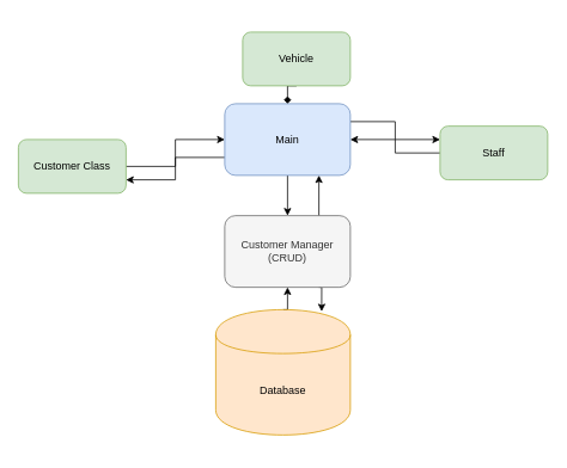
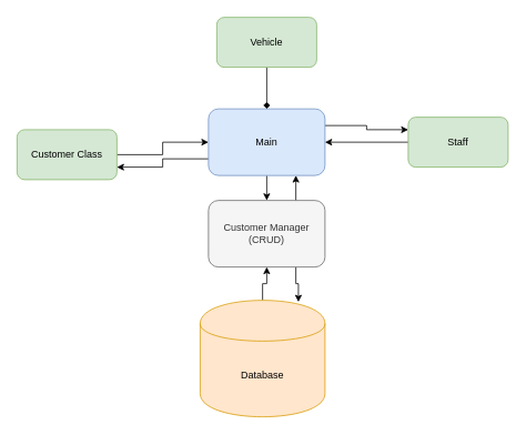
  <mxCell id="0" />
  <mxCell id="1" parent="0" />
  <mxCell id="2" style="edgeStyle=orthogonalEdgeStyle;rounded=0;orthogonalLoop=1;jettySize=auto;html=1;exitX=0.5;exitY=0;exitDx=0;exitDy=0;entryX=0.5;entryY=1;entryDx=0;entryDy=0;" edge="1" parent="1" source="3" target="6"><mxGeometry relative="1" as="geometry" /></mxCell>
- <mxCell id="3" value="Database" style="shape=cylinder;whiteSpace=wrap;html=1;boundedLbl=1;backgroundOutline=1;fillColor=#ffe6cc;strokeColor=#d79b00;" vertex="1" parent="1"><mxGeometry x="240" y="345" width="150" height="140" as="geometry" /></mxCell>
+ <mxCell id="3" value="Database" style="shape=cylinder;whiteSpace=wrap;html=1;boundedLbl=1;backgroundOutline=1;fillColor=#ffe6cc;strokeColor=#d79b00;" vertex="1" parent="1"><mxGeometry x="240" y="360" width="150" height="140" as="geometry" /></mxCell>
  <mxCell id="4" style="edgeStyle=orthogonalEdgeStyle;rounded=0;orthogonalLoop=1;jettySize=auto;html=1;exitX=0.75;exitY=0;exitDx=0;exitDy=0;entryX=0.75;entryY=1;entryDx=0;entryDy=0;" edge="1" parent="1" source="6" target="12"><mxGeometry relative="1" as="geometry" /></mxCell>
  <mxCell id="5" style="edgeStyle=orthogonalEdgeStyle;rounded=0;orthogonalLoop=1;jettySize=auto;html=1;exitX=0.75;exitY=1;exitDx=0;exitDy=0;entryX=0.787;entryY=0.014;entryDx=0;entryDy=0;entryPerimeter=0;" edge="1" parent="1" source="6" target="3"><mxGeometry relative="1" as="geometry" /></mxCell>
  <mxCell id="6" value="Customer Manager&lt;br&gt;(CRUD)" style="rounded=1;whiteSpace=wrap;html=1;fillColor=#f5f5f5;strokeColor=#666666;fontColor=#333333;" vertex="1" parent="1"><mxGeometry x="250" y="240" width="140" height="80" as="geometry" /></mxCell>
  <mxCell id="7" style="edgeStyle=orthogonalEdgeStyle;rounded=0;orthogonalLoop=1;jettySize=auto;html=1;exitX=1;exitY=0.5;exitDx=0;exitDy=0;entryX=0;entryY=0.5;entryDx=0;entryDy=0;" edge="1" parent="1" source="8" target="12"><mxGeometry relative="1" as="geometry" /></mxCell>
  <mxCell id="8" value="Customer Class" style="rounded=1;whiteSpace=wrap;html=1;fillColor=#d5e8d4;strokeColor=#82b366;" vertex="1" parent="1"><mxGeometry x="20" y="155" width="120" height="60" as="geometry" /></mxCell>
  <mxCell id="9" style="edgeStyle=orthogonalEdgeStyle;rounded=0;orthogonalLoop=1;jettySize=auto;html=1;exitX=0.5;exitY=1;exitDx=0;exitDy=0;entryX=0.5;entryY=0;entryDx=0;entryDy=0;" edge="1" parent="1" source="12" target="6"><mxGeometry relative="1" as="geometry" /></mxCell>
  <mxCell id="10" style="edgeStyle=orthogonalEdgeStyle;rounded=0;orthogonalLoop=1;jettySize=auto;html=1;exitX=0;exitY=0.75;exitDx=0;exitDy=0;entryX=1;entryY=0.75;entryDx=0;entryDy=0;" edge="1" parent="1" source="12" target="8"><mxGeometry relative="1" as="geometry" /></mxCell>
  <mxCell id="11" style="edgeStyle=orthogonalEdgeStyle;rounded=0;orthogonalLoop=1;jettySize=auto;html=1;exitX=1;exitY=0.25;exitDx=0;exitDy=0;entryX=0;entryY=0.25;entryDx=0;entryDy=0;" edge="1" parent="1" source="12" target="14"><mxGeometry relative="1" as="geometry" /></mxCell>
- <mxCell id="12" value="Main" style="rounded=1;whiteSpace=wrap;html=1;fillColor=#dae8fc;strokeColor=#6c8ebf;" vertex="1" parent="1"><mxGeometry x="250" y="115" width="140" height="80" as="geometry" /></mxCell>
+ <mxCell id="12" value="Main" style="rounded=1;whiteSpace=wrap;html=1;fillColor=#dae8fc;strokeColor=#6c8ebf;" vertex="1" parent="1"><mxGeometry x="250" y="130" width="140" height="80" as="geometry" /></mxCell>
  <mxCell id="13" style="edgeStyle=orthogonalEdgeStyle;rounded=0;orthogonalLoop=1;jettySize=auto;html=1;exitX=0;exitY=0.5;exitDx=0;exitDy=0;entryX=1;entryY=0.5;entryDx=0;entryDy=0;" edge="1" parent="1" source="14" target="12"><mxGeometry relative="1" as="geometry" /></mxCell>
  <mxCell id="14" value="Staff" style="rounded=1;whiteSpace=wrap;html=1;fillColor=#d5e8d4;strokeColor=#82b366;" vertex="1" parent="1"><mxGeometry x="490" y="140" width="120" height="60" as="geometry" /></mxCell>
  <mxCell id="15" style="edgeStyle=orthogonalEdgeStyle;rounded=0;orthogonalLoop=1;jettySize=auto;html=1;exitX=0.5;exitY=1;exitDx=0;exitDy=0;entryX=0.5;entryY=0;entryDx=0;entryDy=0;endArrow=diamond;" edge="1" parent="1" source="16" target="12"><mxGeometry relative="1" as="geometry" /></mxCell>
- <mxCell id="16" value="Vehicle&lt;br&gt;" style="rounded=1;whiteSpace=wrap;html=1;fillColor=#d5e8d4;strokeColor=#82b366;" vertex="1" parent="1"><mxGeometry x="270" y="35" width="120" height="60" as="geometry" /></mxCell>
+ <mxCell id="16" value="Vehicle&lt;br&gt;" style="rounded=1;whiteSpace=wrap;html=1;fillColor=#d5e8d4;strokeColor=#82b366;" vertex="1" parent="1"><mxGeometry x="260" y="20" width="120" height="60" as="geometry" /></mxCell>
